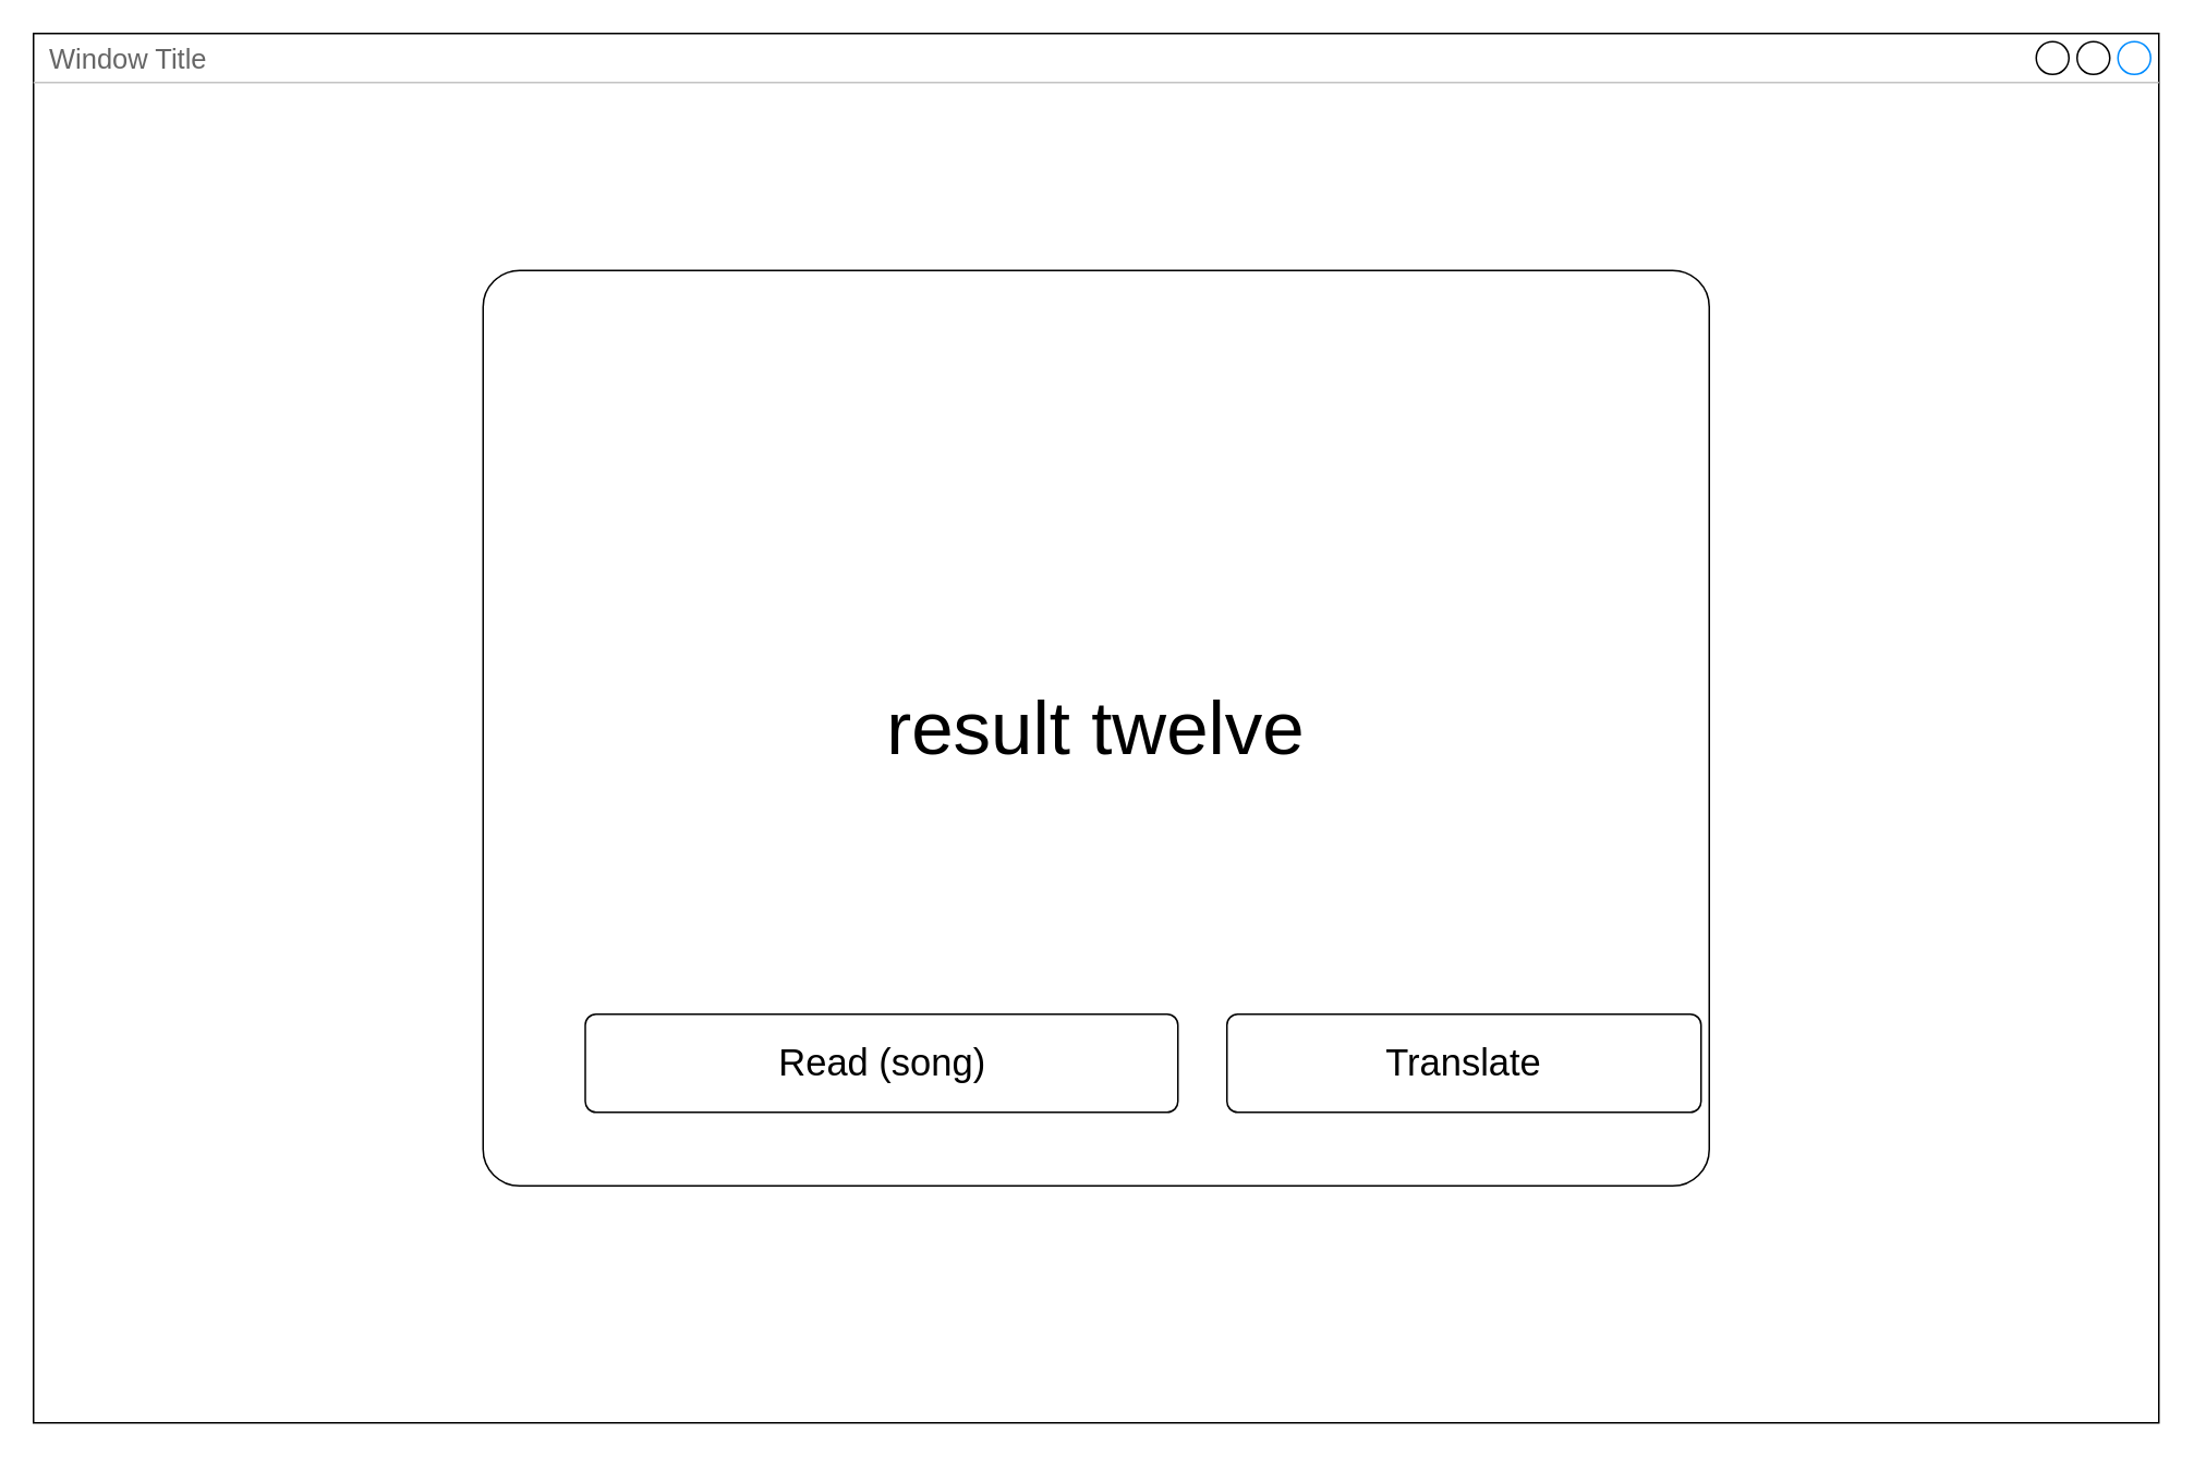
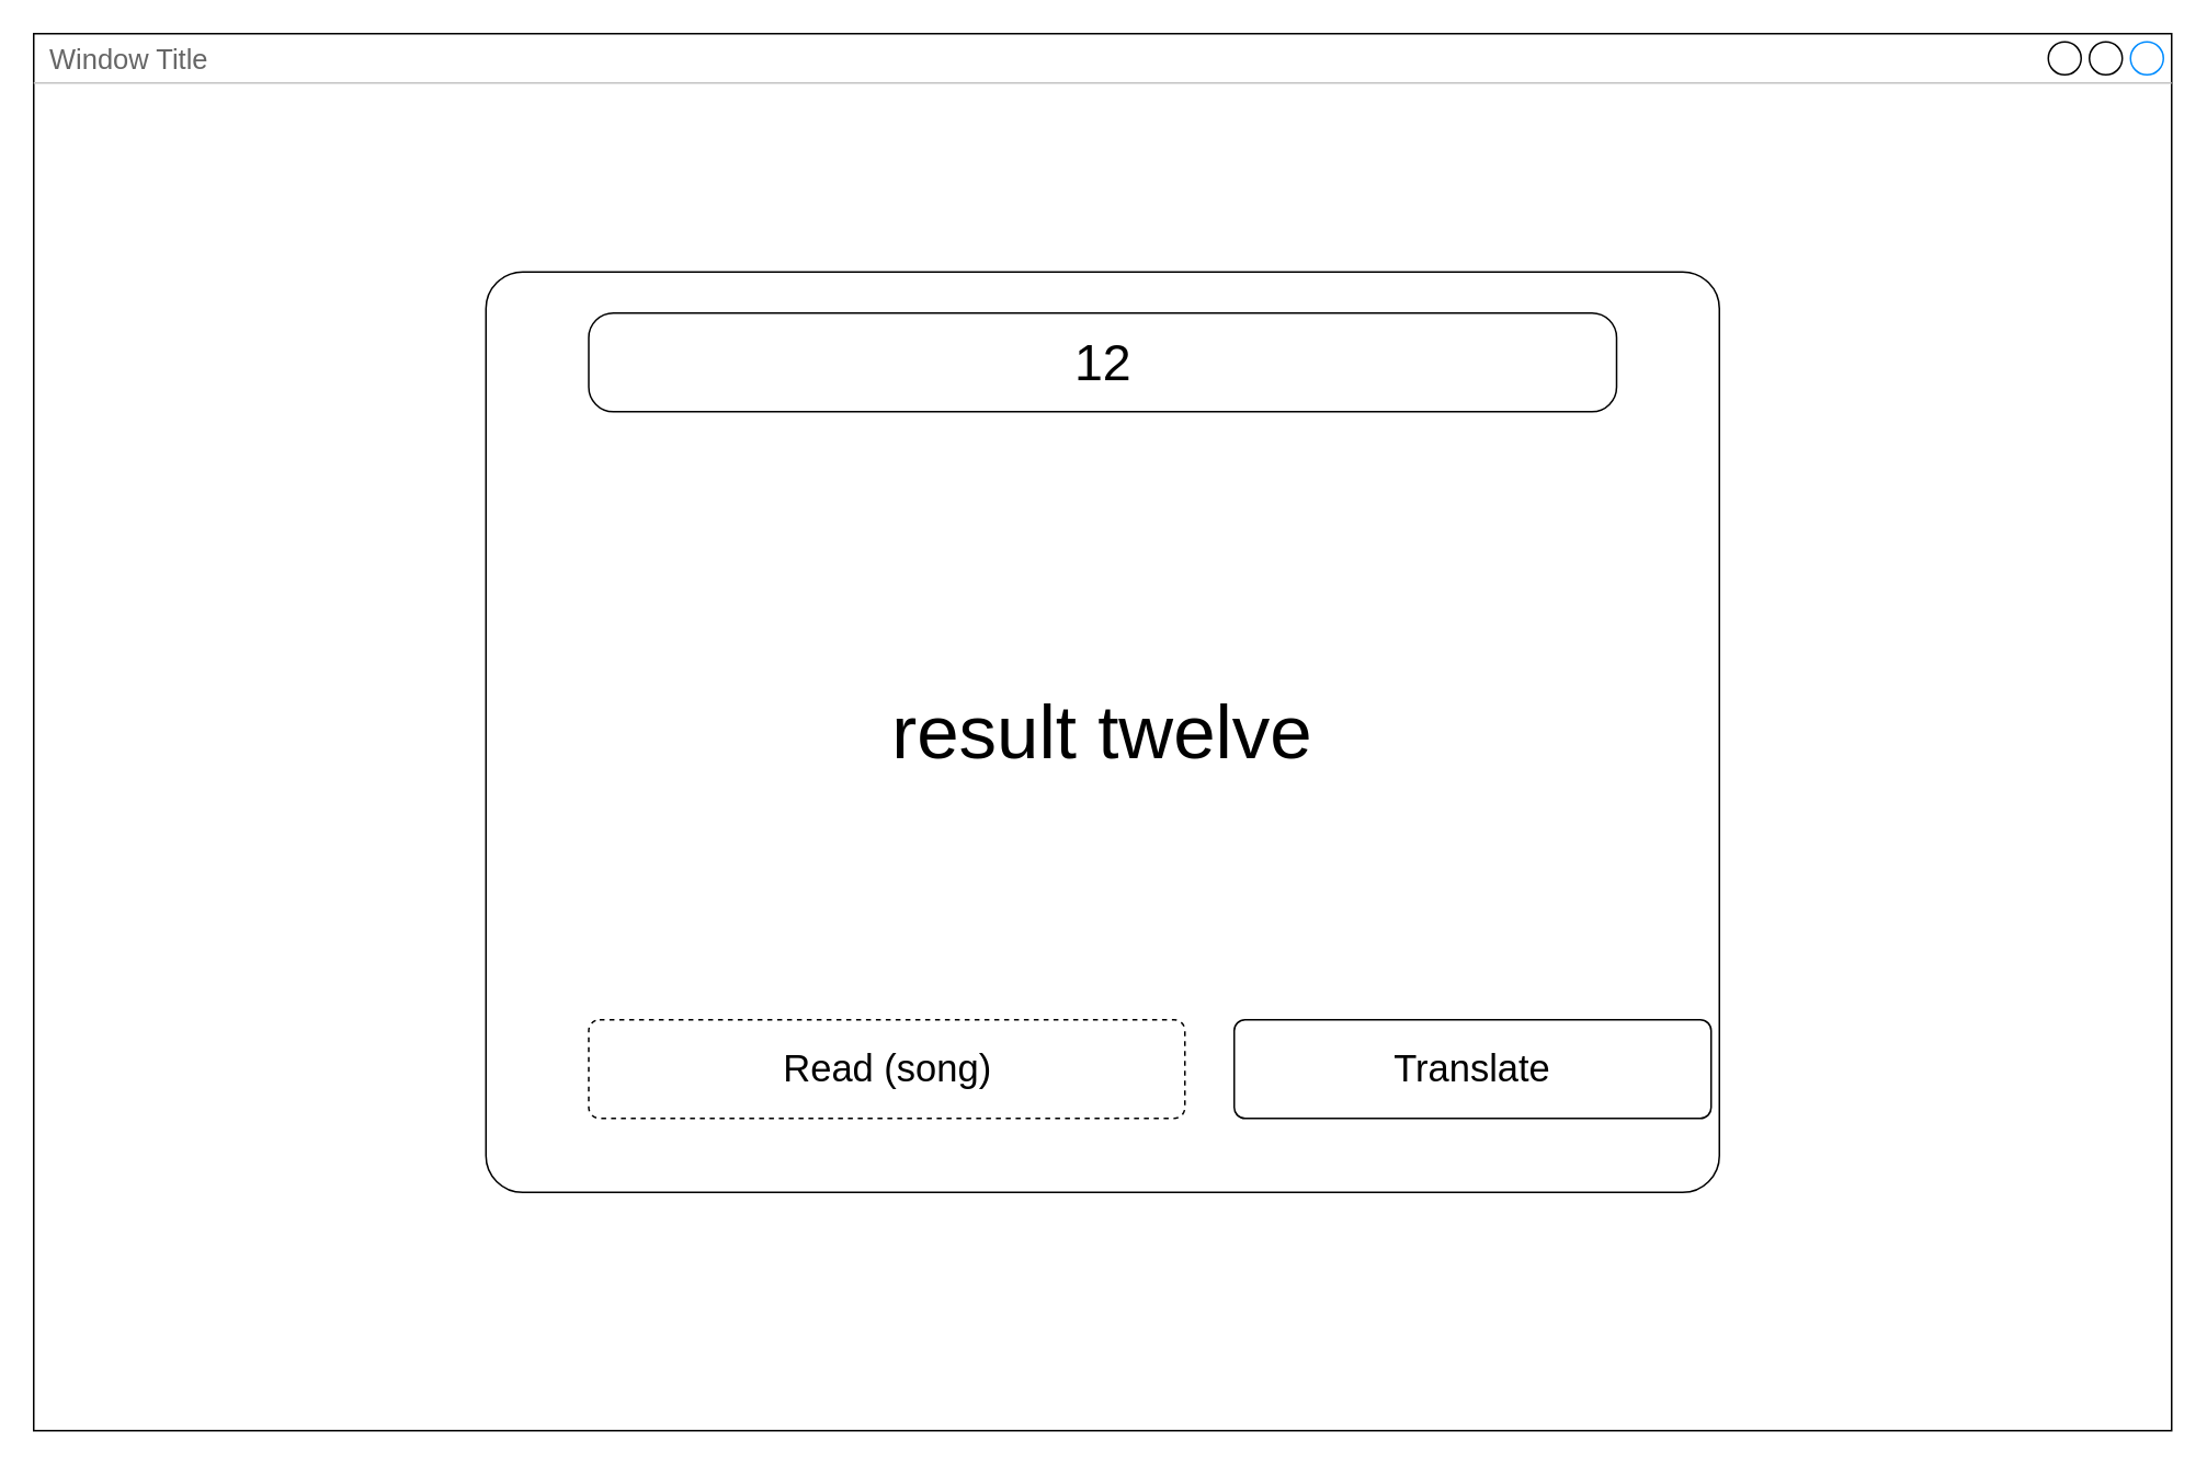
  <mxCell id="0" />
  <mxCell id="1" parent="0" />
  <mxCell id="2" value="Window Title" style="strokeWidth=1;shadow=0;dashed=0;align=center;html=1;shape=mxgraph.mockup.containers.window;align=left;verticalAlign=top;spacingLeft=8;strokeColor2=#008cff;strokeColor3=#c4c4c4;fontColor=#666666;mainText=;fontSize=17;labelBackgroundColor=none;whiteSpace=wrap;" vertex="1" parent="1"><mxGeometry x="20" y="20" width="1300" height="850" as="geometry" /></mxCell>
  <mxCell id="3" value="&lt;font style=&quot;font-size: 46px;&quot;&gt;result twelve&lt;/font&gt;" style="rounded=1;whiteSpace=wrap;html=1;arcSize=4;" vertex="1" parent="1"><mxGeometry x="295" y="165" width="750" height="560" as="geometry" /></mxCell>
- <mxCell id="5" value="&lt;font style=&quot;font-size: 23px;&quot;&gt;Read (song)&lt;/font&gt;" style="rounded=1;whiteSpace=wrap;html=1;arcSize=11;" vertex="1" parent="1"><mxGeometry x="357.5" y="620" width="362.5" height="60" as="geometry" /></mxCell>
+ <mxCell id="4" value="&lt;font style=&quot;font-size: 31px;&quot;&gt;12&lt;/font&gt;" style="rounded=1;whiteSpace=wrap;html=1;arcSize=25;" vertex="1" parent="1"><mxGeometry x="357.5" y="190" width="625" height="60" as="geometry" /></mxCell>
+ <mxCell id="5" value="&lt;font style=&quot;font-size: 23px;&quot;&gt;Read (song)&lt;/font&gt;" style="rounded=1;whiteSpace=wrap;html=1;arcSize=11;dashed=1;" vertex="1" parent="1"><mxGeometry x="357.5" y="620" width="362.5" height="60" as="geometry" /></mxCell>
  <mxCell id="6" value="&lt;font style=&quot;font-size: 23px;&quot;&gt;Translate&lt;/font&gt;" style="rounded=1;whiteSpace=wrap;html=1;arcSize=11;" vertex="1" parent="1"><mxGeometry x="750" y="620" width="290" height="60" as="geometry" /></mxCell>
